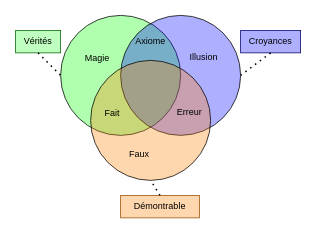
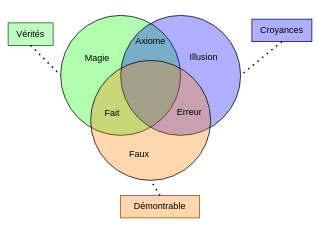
  <mxCell id="0" />
  <mxCell id="1" parent="0" />
  <mxCell id="2" value="" style="ellipse;whiteSpace=wrap;html=1;aspect=fixed;fillColor=#00FF0050;" parent="1" vertex="1"><mxGeometry x="80" y="20" width="160" height="160" as="geometry" /></mxCell>
  <mxCell id="3" value="" style="ellipse;whiteSpace=wrap;html=1;aspect=fixed;fillColor=#0000FF50;shadow=0;" parent="1" vertex="1"><mxGeometry x="160" y="20" width="160" height="160" as="geometry" /></mxCell>
  <mxCell id="4" value="" style="ellipse;whiteSpace=wrap;html=1;aspect=fixed;fillColor=#FF800050;" parent="1" vertex="1"><mxGeometry x="120" y="80" width="160" height="160" as="geometry" /></mxCell>
- <mxCell id="5" value="Vérités" style="text;html=1;strokeColor=#006600;fillColor=#33FF3350;align=center;verticalAlign=middle;whiteSpace=wrap;rounded=0;" parent="1" vertex="1"><mxGeometry x="20" y="40" width="60" height="30" as="geometry" /></mxCell>
- <mxCell id="6" value="Croyances" style="text;html=1;strokeColor=#000066;fillColor=#0000FF50;align=center;verticalAlign=middle;whiteSpace=wrap;rounded=0;" parent="1" vertex="1"><mxGeometry x="320" y="40" width="80" height="30" as="geometry" /></mxCell>
+ <mxCell id="5" value="Vérités" style="text;html=1;strokeColor=#006600;fillColor=#33FF3350;align=center;verticalAlign=middle;whiteSpace=wrap;rounded=0;" parent="1" vertex="1"><mxGeometry x="10" y="30" width="60" height="30" as="geometry" /></mxCell>
+ <mxCell id="6" value="Croyances" style="text;html=1;strokeColor=#000066;fillColor=#0000FF50;align=center;verticalAlign=middle;whiteSpace=wrap;rounded=0;" parent="1" vertex="1"><mxGeometry x="335" y="25" width="80" height="30" as="geometry" /></mxCell>
  <mxCell id="7" value="Démontrable" style="text;html=1;strokeColor=#994C00;fillColor=#FF800050;align=center;verticalAlign=middle;whiteSpace=wrap;rounded=0;" parent="1" vertex="1"><mxGeometry x="160" y="260" width="105" height="30" as="geometry" /></mxCell>
  <mxCell id="8" value="Erreur" style="text;html=1;strokeColor=none;fillColor=none;align=center;verticalAlign=middle;whiteSpace=wrap;rounded=0;" parent="1" vertex="1"><mxGeometry x="222" y="134" width="60" height="30" as="geometry" /></mxCell>
  <mxCell id="9" value="Fait" style="text;html=1;strokeColor=none;fillColor=none;align=center;verticalAlign=middle;whiteSpace=wrap;rounded=0;" parent="1" vertex="1"><mxGeometry x="119" y="136" width="60" height="30" as="geometry" /></mxCell>
  <mxCell id="10" value="Axiome" style="text;html=1;strokeColor=none;fillColor=none;align=center;verticalAlign=middle;whiteSpace=wrap;rounded=0;" parent="1" vertex="1"><mxGeometry x="170" y="40" width="60" height="30" as="geometry" /></mxCell>
  <mxCell id="11" value="Faux" style="text;html=1;strokeColor=none;fillColor=none;align=center;verticalAlign=middle;whiteSpace=wrap;rounded=0;" parent="1" vertex="1"><mxGeometry x="155" y="190" width="60" height="30" as="geometry" /></mxCell>
  <mxCell id="12" value="Magie" style="text;html=1;strokeColor=none;fillColor=none;align=center;verticalAlign=middle;whiteSpace=wrap;rounded=0;" parent="1" vertex="1"><mxGeometry x="99" y="62" width="60" height="30" as="geometry" /></mxCell>
  <mxCell id="13" value="Illusion" style="text;html=1;strokeColor=none;fillColor=none;align=center;verticalAlign=middle;whiteSpace=wrap;rounded=0;" parent="1" vertex="1"><mxGeometry x="241" y="61" width="60" height="30" as="geometry" /></mxCell>
  <mxCell id="14" value="" style="endArrow=none;dashed=1;html=1;dashPattern=1 3;strokeWidth=2;rounded=0;exitX=0.5;exitY=0;exitDx=0;exitDy=0;entryX=0.5;entryY=1;entryDx=0;entryDy=0;" edge="1" parent="1" source="7" target="4"><mxGeometry width="50" height="50" relative="1" as="geometry"><mxPoint x="290" y="220" as="sourcePoint" /><mxPoint x="340" y="170" as="targetPoint" /></mxGeometry></mxCell>
  <mxCell id="15" value="" style="endArrow=none;dashed=1;html=1;dashPattern=1 3;strokeWidth=2;rounded=0;exitX=0.5;exitY=1;exitDx=0;exitDy=0;entryX=1;entryY=0.5;entryDx=0;entryDy=0;" edge="1" parent="1" source="6" target="3"><mxGeometry width="50" height="50" relative="1" as="geometry"><mxPoint x="210" y="270" as="sourcePoint" /><mxPoint x="210" y="250" as="targetPoint" /></mxGeometry></mxCell>
  <mxCell id="16" value="" style="endArrow=none;dashed=1;html=1;dashPattern=1 3;strokeWidth=2;rounded=0;exitX=0.5;exitY=1;exitDx=0;exitDy=0;entryX=0;entryY=0.5;entryDx=0;entryDy=0;" edge="1" parent="1" source="5" target="2"><mxGeometry width="50" height="50" relative="1" as="geometry"><mxPoint x="370" y="80" as="sourcePoint" /><mxPoint x="330" y="110" as="targetPoint" /></mxGeometry></mxCell>
